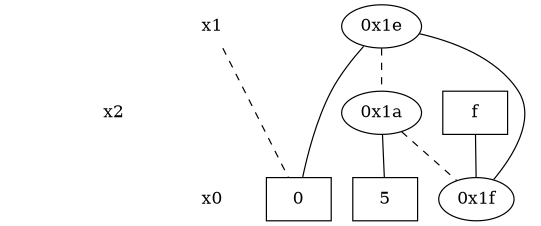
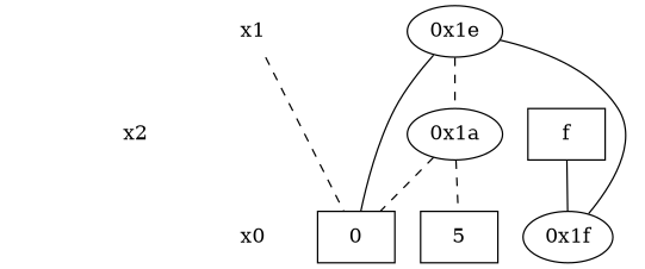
  digraph {
    node [shape=plaintext]
    edge [dir=none]
    "CONST NODES" [style=invis]
    " x0 "
    " x1 "
    " x2 "
    "  f  " [shape=box]
    "0x1f" [shape=""]
    "0x1e" [shape=""]
    "0x1a" [shape=""]
    n9 [label=0 shape=box]
    n10 [label=5 shape=box]
    subgraph sub_1 {
      "CONST NODES"
      " x0 "
      " x1 "
      " x2 "
    }
    subgraph sub_2 {
      rank=same
      "  f  "
    }
    subgraph sub_3 {
      rank=same
      " x0 "
      "0x1f"
    }
    subgraph sub_4 {
      rank=same
      " x1 "
      "0x1e"
    }
    subgraph sub_5 {
      rank=same
      " x2 "
      "0x1a"
    }
    subgraph sub_6 {
      rank=same
      "CONST NODES"
      subgraph sub_7 {
        rank=same
        n9
        n10
      }
    }
    " x0 " -> " x1 " [style=invis]
    " x1 " -> " x2 " [style=invis]
    " x1 " -> n9 [style=dashed]
    " x2 " -> "CONST NODES" [style=invis]
    "  f  " -> "0x1f" [style=solid]
    "0x1f" -> "0x1e"
    "0x1e" -> "0x1a" [style=dashed]
    "0x1e" -> n9
-   "0x1a" -> "0x1f" [style=dashed]
-   "0x1a" -> n10
+   "0x1a" -> n9 [style=dashed]
+   "0x1a" -> n10 [style=dashed]
  }
